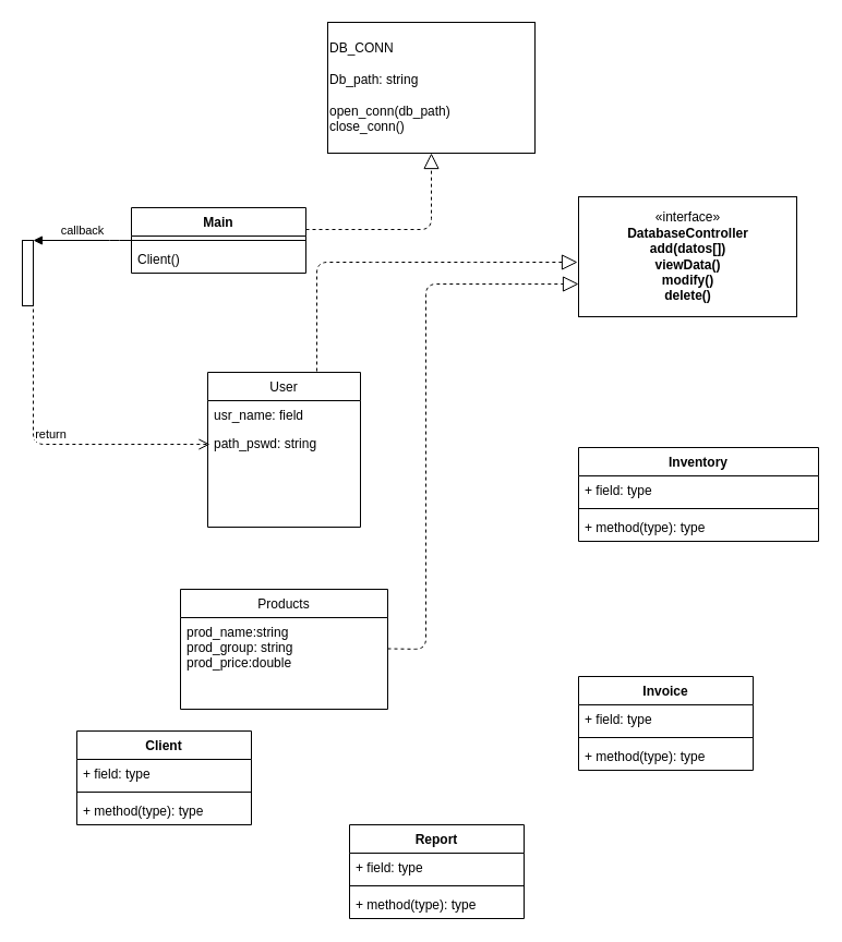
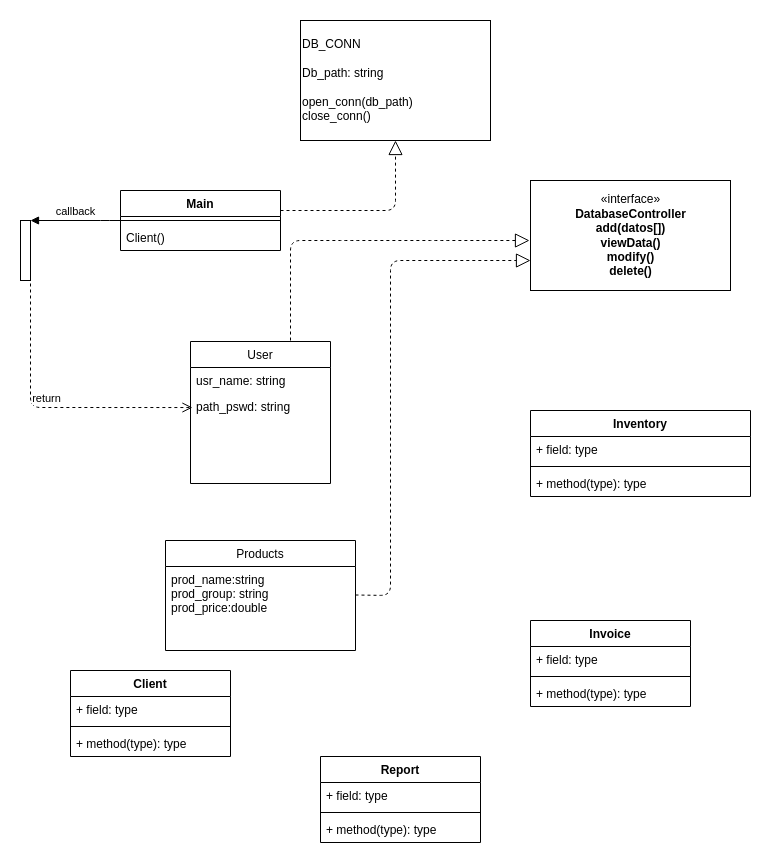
  <mxCell id="0" />
  <mxCell id="1" parent="0" />
  <mxCell id="2" value="&lt;div style=&quot;text-align: justify&quot;&gt;&lt;span&gt;DB_CONN&lt;/span&gt;&lt;/div&gt;&lt;div style=&quot;text-align: justify&quot;&gt;&lt;br&gt;&lt;/div&gt;&lt;div style=&quot;text-align: justify&quot;&gt;&lt;span&gt;Db_path: string&lt;/span&gt;&lt;/div&gt;&lt;div style=&quot;text-align: justify&quot;&gt;&lt;br&gt;&lt;/div&gt;&lt;div style=&quot;text-align: justify&quot;&gt;open_conn(db_path)&lt;/div&gt;&lt;div style=&quot;text-align: justify&quot;&gt;close_conn()&lt;/div&gt;" style="html=1;align=left;" parent="1" vertex="1"><mxGeometry x="300" y="20" width="190" height="120" as="geometry" /></mxCell>
  <mxCell id="3" value="User" style="swimlane;fontStyle=0;childLayout=stackLayout;horizontal=1;startSize=26;fillColor=none;horizontalStack=0;resizeParent=1;resizeParentMax=0;resizeLast=0;collapsible=1;marginBottom=0;" parent="1" vertex="1"><mxGeometry x="190" y="341" width="140" height="142" as="geometry" /></mxCell>
- <mxCell id="4" value="usr_name: field" style="text;strokeColor=none;fillColor=none;align=left;verticalAlign=top;spacingLeft=4;spacingRight=4;overflow=hidden;rotatable=0;points=[[0,0.5],[1,0.5]];portConstraint=eastwest;" parent="3" vertex="1"><mxGeometry y="26" width="140" height="26" as="geometry" /></mxCell>
+ <mxCell id="4" value="usr_name: string" style="text;strokeColor=none;fillColor=none;align=left;verticalAlign=top;spacingLeft=4;spacingRight=4;overflow=hidden;rotatable=0;points=[[0,0.5],[1,0.5]];portConstraint=eastwest;" parent="3" vertex="1"><mxGeometry y="26" width="140" height="26" as="geometry" /></mxCell>
  <mxCell id="5" value="path_pswd: string" style="text;strokeColor=none;fillColor=none;align=left;verticalAlign=top;spacingLeft=4;spacingRight=4;overflow=hidden;rotatable=0;points=[[0,0.5],[1,0.5]];portConstraint=eastwest;" parent="3" vertex="1"><mxGeometry y="52" width="140" height="90" as="geometry" /></mxCell>
  <mxCell id="6" value="Products" style="swimlane;fontStyle=0;childLayout=stackLayout;horizontal=1;startSize=26;fillColor=none;horizontalStack=0;resizeParent=1;resizeParentMax=0;resizeLast=0;collapsible=1;marginBottom=0;" parent="1" vertex="1"><mxGeometry x="165" y="540" width="190" height="110" as="geometry" /></mxCell>
  <mxCell id="7" value="prod_name:string&#10;prod_group: string&#10;prod_price:double&#10;" style="text;strokeColor=none;fillColor=none;align=left;verticalAlign=top;spacingLeft=4;spacingRight=4;overflow=hidden;rotatable=0;points=[[0,0.5],[1,0.5]];portConstraint=eastwest;" parent="6" vertex="1"><mxGeometry y="26" width="190" height="84" as="geometry" /></mxCell>
  <mxCell id="8" value="Inventory" style="swimlane;fontStyle=1;align=center;verticalAlign=top;childLayout=stackLayout;horizontal=1;startSize=26;horizontalStack=0;resizeParent=1;resizeParentMax=0;resizeLast=0;collapsible=1;marginBottom=0;" parent="1" vertex="1"><mxGeometry x="530" y="410" width="220" height="86" as="geometry" /></mxCell>
  <mxCell id="9" value="+ field: type" style="text;strokeColor=none;fillColor=none;align=left;verticalAlign=top;spacingLeft=4;spacingRight=4;overflow=hidden;rotatable=0;points=[[0,0.5],[1,0.5]];portConstraint=eastwest;" parent="8" vertex="1"><mxGeometry y="26" width="220" height="26" as="geometry" /></mxCell>
  <mxCell id="10" value="" style="line;strokeWidth=1;fillColor=none;align=left;verticalAlign=middle;spacingTop=-1;spacingLeft=3;spacingRight=3;rotatable=0;labelPosition=right;points=[];portConstraint=eastwest;" parent="8" vertex="1"><mxGeometry y="52" width="220" height="8" as="geometry" /></mxCell>
  <mxCell id="11" value="+ method(type): type" style="text;strokeColor=none;fillColor=none;align=left;verticalAlign=top;spacingLeft=4;spacingRight=4;overflow=hidden;rotatable=0;points=[[0,0.5],[1,0.5]];portConstraint=eastwest;" parent="8" vertex="1"><mxGeometry y="60" width="220" height="26" as="geometry" /></mxCell>
  <mxCell id="12" value="Invoice" style="swimlane;fontStyle=1;align=center;verticalAlign=top;childLayout=stackLayout;horizontal=1;startSize=26;horizontalStack=0;resizeParent=1;resizeParentMax=0;resizeLast=0;collapsible=1;marginBottom=0;" parent="1" vertex="1"><mxGeometry x="530" y="620" width="160" height="86" as="geometry" /></mxCell>
  <mxCell id="13" value="+ field: type" style="text;strokeColor=none;fillColor=none;align=left;verticalAlign=top;spacingLeft=4;spacingRight=4;overflow=hidden;rotatable=0;points=[[0,0.5],[1,0.5]];portConstraint=eastwest;" parent="12" vertex="1"><mxGeometry y="26" width="160" height="26" as="geometry" /></mxCell>
  <mxCell id="14" value="" style="line;strokeWidth=1;fillColor=none;align=left;verticalAlign=middle;spacingTop=-1;spacingLeft=3;spacingRight=3;rotatable=0;labelPosition=right;points=[];portConstraint=eastwest;" parent="12" vertex="1"><mxGeometry y="52" width="160" height="8" as="geometry" /></mxCell>
  <mxCell id="15" value="+ method(type): type" style="text;strokeColor=none;fillColor=none;align=left;verticalAlign=top;spacingLeft=4;spacingRight=4;overflow=hidden;rotatable=0;points=[[0,0.5],[1,0.5]];portConstraint=eastwest;" parent="12" vertex="1"><mxGeometry y="60" width="160" height="26" as="geometry" /></mxCell>
  <mxCell id="16" value="Client" style="swimlane;fontStyle=1;align=center;verticalAlign=top;childLayout=stackLayout;horizontal=1;startSize=26;horizontalStack=0;resizeParent=1;resizeParentMax=0;resizeLast=0;collapsible=1;marginBottom=0;" parent="1" vertex="1"><mxGeometry x="70" y="670" width="160" height="86" as="geometry" /></mxCell>
  <mxCell id="17" value="+ field: type" style="text;strokeColor=none;fillColor=none;align=left;verticalAlign=top;spacingLeft=4;spacingRight=4;overflow=hidden;rotatable=0;points=[[0,0.5],[1,0.5]];portConstraint=eastwest;" parent="16" vertex="1"><mxGeometry y="26" width="160" height="26" as="geometry" /></mxCell>
  <mxCell id="18" value="" style="line;strokeWidth=1;fillColor=none;align=left;verticalAlign=middle;spacingTop=-1;spacingLeft=3;spacingRight=3;rotatable=0;labelPosition=right;points=[];portConstraint=eastwest;" parent="16" vertex="1"><mxGeometry y="52" width="160" height="8" as="geometry" /></mxCell>
  <mxCell id="19" value="+ method(type): type" style="text;strokeColor=none;fillColor=none;align=left;verticalAlign=top;spacingLeft=4;spacingRight=4;overflow=hidden;rotatable=0;points=[[0,0.5],[1,0.5]];portConstraint=eastwest;" parent="16" vertex="1"><mxGeometry y="60" width="160" height="26" as="geometry" /></mxCell>
  <mxCell id="20" value="Report" style="swimlane;fontStyle=1;align=center;verticalAlign=top;childLayout=stackLayout;horizontal=1;startSize=26;horizontalStack=0;resizeParent=1;resizeParentMax=0;resizeLast=0;collapsible=1;marginBottom=0;" parent="1" vertex="1"><mxGeometry x="320" y="756" width="160" height="86" as="geometry" /></mxCell>
  <mxCell id="21" value="+ field: type" style="text;strokeColor=none;fillColor=none;align=left;verticalAlign=top;spacingLeft=4;spacingRight=4;overflow=hidden;rotatable=0;points=[[0,0.5],[1,0.5]];portConstraint=eastwest;" parent="20" vertex="1"><mxGeometry y="26" width="160" height="26" as="geometry" /></mxCell>
  <mxCell id="22" value="" style="line;strokeWidth=1;fillColor=none;align=left;verticalAlign=middle;spacingTop=-1;spacingLeft=3;spacingRight=3;rotatable=0;labelPosition=right;points=[];portConstraint=eastwest;" parent="20" vertex="1"><mxGeometry y="52" width="160" height="8" as="geometry" /></mxCell>
  <mxCell id="23" value="+ method(type): type" style="text;strokeColor=none;fillColor=none;align=left;verticalAlign=top;spacingLeft=4;spacingRight=4;overflow=hidden;rotatable=0;points=[[0,0.5],[1,0.5]];portConstraint=eastwest;" parent="20" vertex="1"><mxGeometry y="60" width="160" height="26" as="geometry" /></mxCell>
  <mxCell id="24" value="«interface»&lt;br&gt;&lt;b&gt;DatabaseController&lt;br&gt;add(datos[])&lt;br&gt;viewData()&lt;br&gt;modify()&lt;br&gt;delete()&lt;br&gt;&lt;/b&gt;" style="html=1;" vertex="1" parent="1"><mxGeometry x="530" y="180" width="200" height="110" as="geometry" /></mxCell>
  <mxCell id="25" value="Main" style="swimlane;fontStyle=1;align=center;verticalAlign=top;childLayout=stackLayout;horizontal=1;startSize=26;horizontalStack=0;resizeParent=1;resizeParentMax=0;resizeLast=0;collapsible=1;marginBottom=0;" vertex="1" parent="1"><mxGeometry x="120" y="190" width="160" height="60" as="geometry" /></mxCell>
  <mxCell id="26" value="" style="line;strokeWidth=1;fillColor=none;align=left;verticalAlign=middle;spacingTop=-1;spacingLeft=3;spacingRight=3;rotatable=0;labelPosition=right;points=[];portConstraint=eastwest;" vertex="1" parent="25"><mxGeometry y="26" width="160" height="8" as="geometry" /></mxCell>
  <mxCell id="27" value="Client()" style="text;strokeColor=none;fillColor=none;align=left;verticalAlign=top;spacingLeft=4;spacingRight=4;overflow=hidden;rotatable=0;points=[[0,0.5],[1,0.5]];portConstraint=eastwest;" vertex="1" parent="25"><mxGeometry y="34" width="160" height="26" as="geometry" /></mxCell>
  <mxCell id="28" value="" style="endArrow=block;dashed=1;endFill=0;endSize=12;html=1;" edge="1" parent="1"><mxGeometry width="160" relative="1" as="geometry"><mxPoint x="355" y="594.5" as="sourcePoint" /><mxPoint x="530" y="260" as="targetPoint" /><Array as="points"><mxPoint x="390" y="595" /><mxPoint x="390" y="260" /></Array></mxGeometry></mxCell>
  <mxCell id="29" value="" style="endArrow=block;dashed=1;endFill=0;endSize=12;html=1;entryX=0.5;entryY=1;entryDx=0;entryDy=0;" edge="1" parent="1" target="2"><mxGeometry width="160" relative="1" as="geometry"><mxPoint x="280" y="210" as="sourcePoint" /><mxPoint x="440" y="210" as="targetPoint" /><Array as="points"><mxPoint x="395" y="210" /></Array></mxGeometry></mxCell>
  <mxCell id="30" value="" style="html=1;points=[];perimeter=orthogonalPerimeter;" vertex="1" parent="1"><mxGeometry x="20" y="220" width="10" height="60" as="geometry" /></mxCell>
  <mxCell id="31" value="callback" style="html=1;verticalAlign=bottom;endArrow=block;entryX=1;entryY=0;" edge="1" target="30" parent="1"><mxGeometry relative="1" as="geometry"><mxPoint x="121" y="220" as="sourcePoint" /><Array as="points"><mxPoint x="110" y="220" /></Array></mxGeometry></mxCell>
  <mxCell id="32" value="return" style="html=1;verticalAlign=bottom;endArrow=open;dashed=1;endSize=8;exitX=1;exitY=0.95;entryX=0.014;entryY=0.156;entryDx=0;entryDy=0;entryPerimeter=0;" edge="1" source="30" parent="1" target="5"><mxGeometry relative="1" as="geometry"><mxPoint x="440" y="307" as="targetPoint" /><Array as="points"><mxPoint x="30" y="407" /></Array></mxGeometry></mxCell>
  <mxCell id="33" value="" style="endArrow=block;dashed=1;endFill=0;endSize=12;html=1;" edge="1" parent="1"><mxGeometry width="160" relative="1" as="geometry"><mxPoint x="290" y="340" as="sourcePoint" /><mxPoint x="529" y="240" as="targetPoint" /><Array as="points"><mxPoint x="290" y="240" /><mxPoint x="350" y="240" /><mxPoint x="440" y="240" /></Array></mxGeometry></mxCell>
